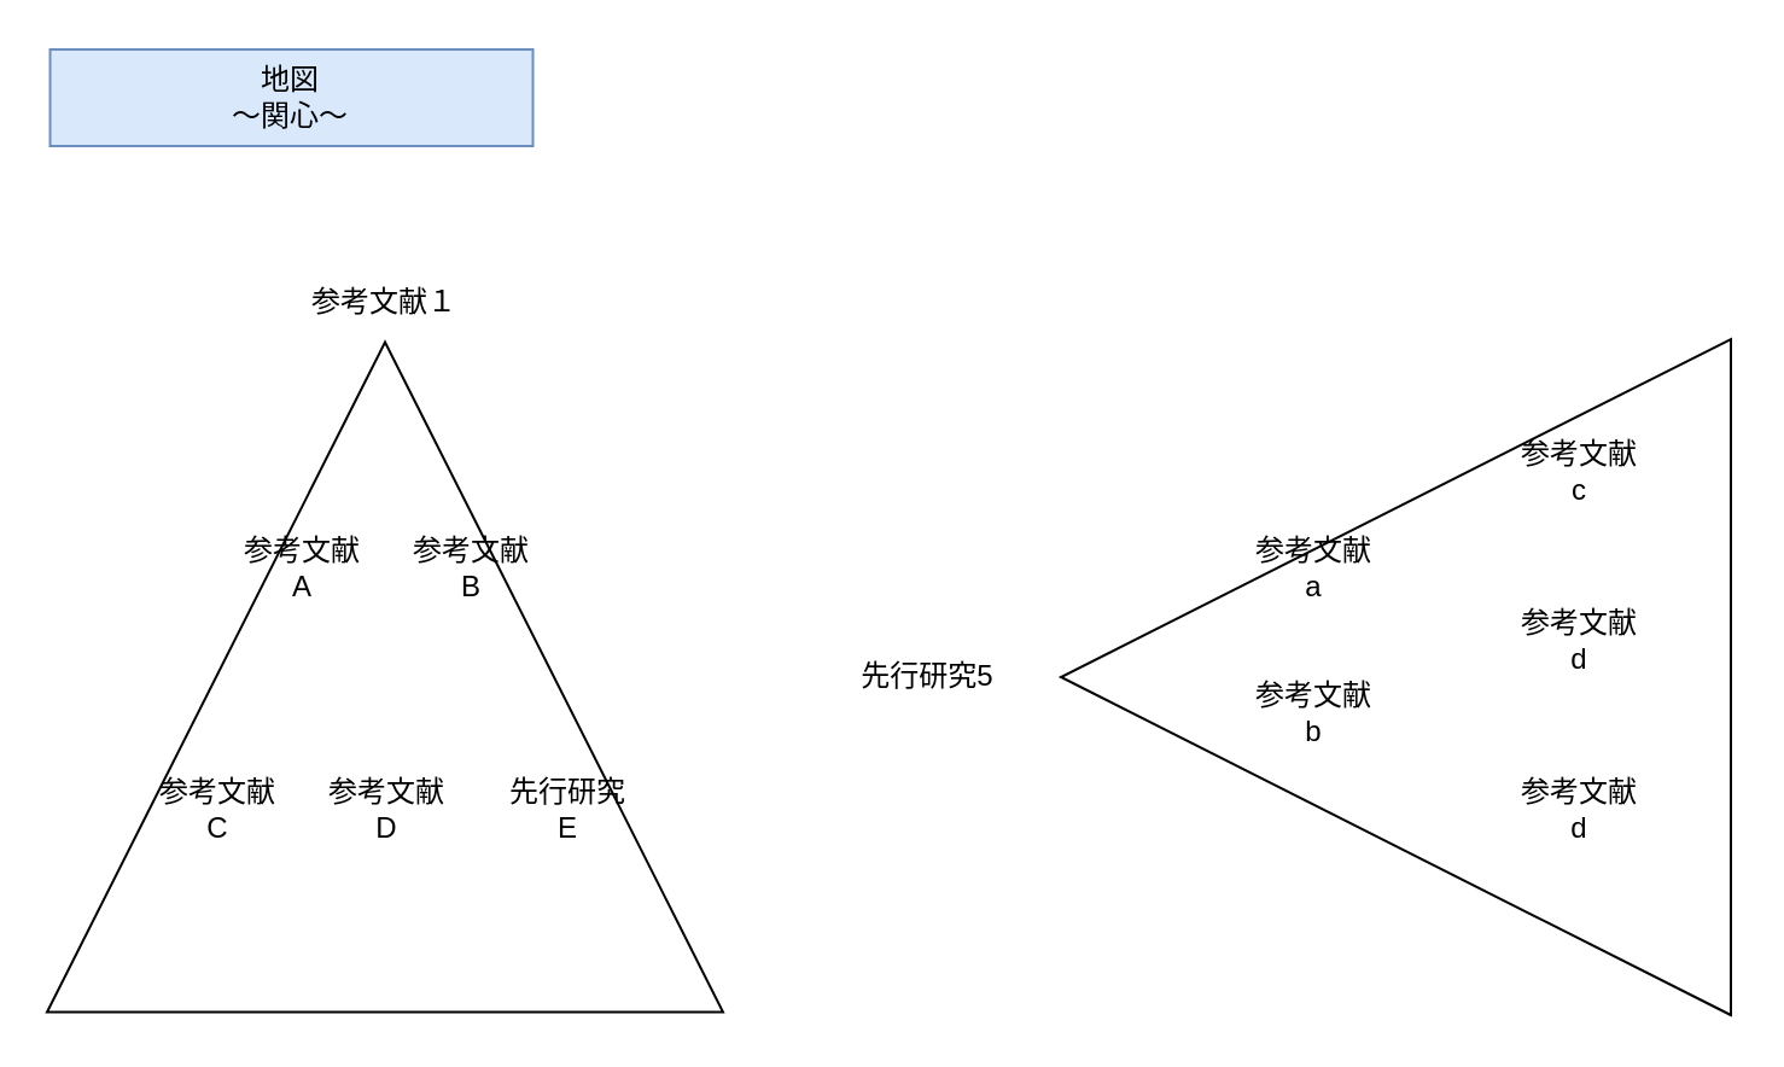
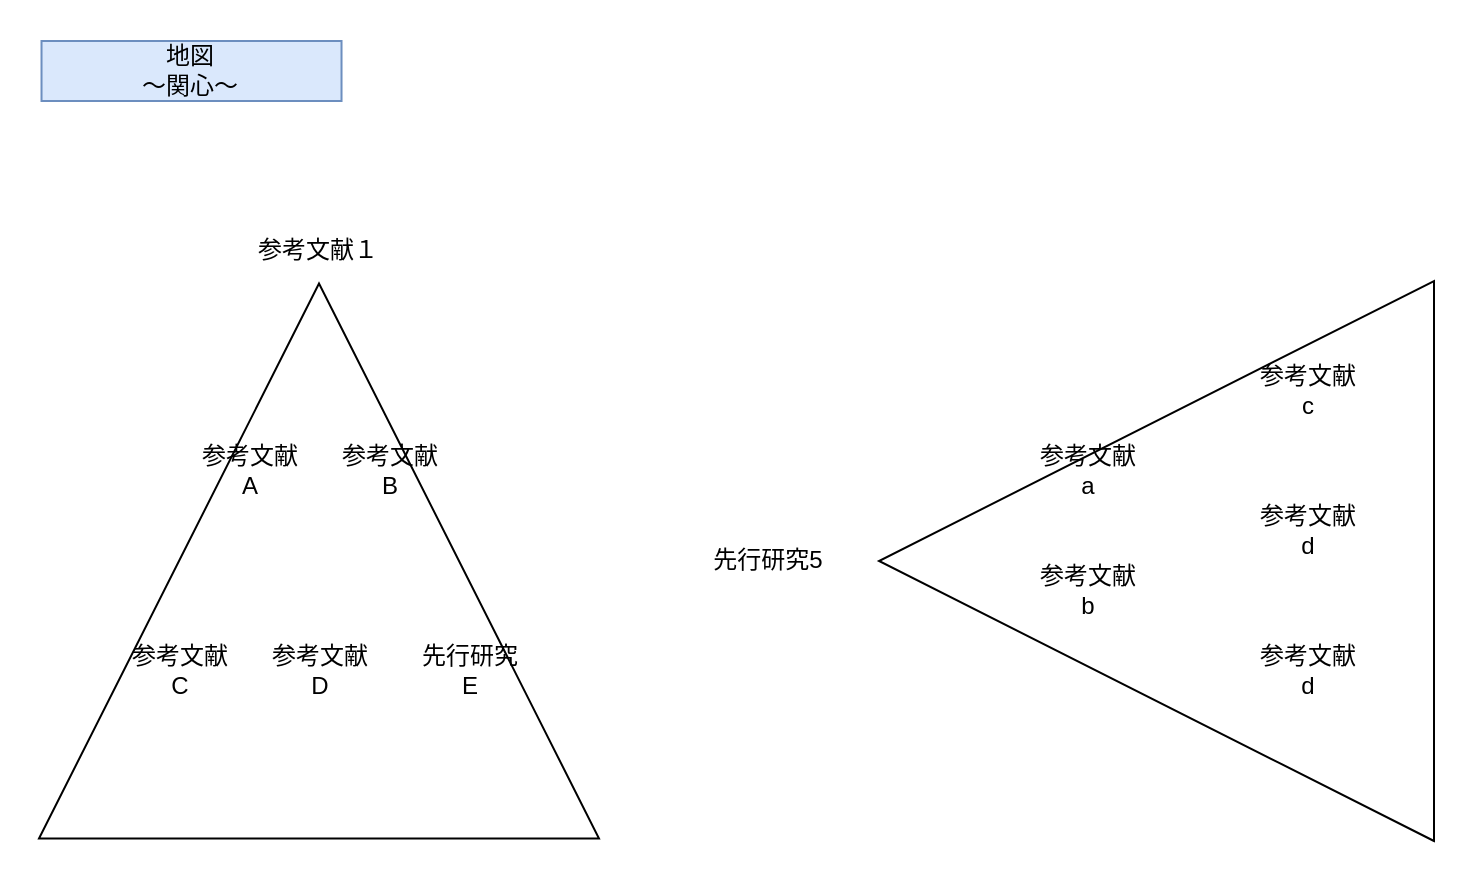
  <mxCell id="0" />
  <mxCell id="1" parent="0" />
- <mxCell id="2" value="地図&lt;div&gt;～関心～&lt;/div&gt;" style="text;html=1;align=center;verticalAlign=middle;whiteSpace=wrap;rounded=0;fillColor=#dae8fc;strokeColor=#6c8ebf;" parent="1" vertex="1"><mxGeometry x="20.26" y="20" width="200" height="40" as="geometry" /></mxCell>
+ <mxCell id="2" value="地図&lt;div&gt;～関心～&lt;/div&gt;" style="text;html=1;align=center;verticalAlign=middle;whiteSpace=wrap;rounded=0;fillColor=#dae8fc;strokeColor=#6c8ebf;" parent="1" vertex="1"><mxGeometry x="20.26" y="20" width="150" height="30" as="geometry" /></mxCell>
  <mxCell id="3" value="" style="triangle;whiteSpace=wrap;html=1;rotation=-90;" parent="1" vertex="1"><mxGeometry x="20.26" y="140" width="277.49" height="280" as="geometry" /></mxCell>
  <mxCell id="4" value="参考文献１" style="text;html=1;align=center;verticalAlign=middle;whiteSpace=wrap;rounded=0;" parent="1" vertex="1"><mxGeometry x="104" y="110" width="110" height="30" as="geometry" /></mxCell>
  <mxCell id="5" value="参考文献&lt;div&gt;A&lt;/div&gt;" style="text;html=1;align=center;verticalAlign=middle;whiteSpace=wrap;rounded=0;" parent="1" vertex="1"><mxGeometry x="70.26" y="220" width="110" height="30" as="geometry" /></mxCell>
  <mxCell id="6" value="参考文献&lt;div&gt;B&lt;/div&gt;" style="text;html=1;align=center;verticalAlign=middle;whiteSpace=wrap;rounded=0;" vertex="1" parent="1"><mxGeometry x="140.26" y="220" width="110" height="30" as="geometry" /></mxCell>
  <mxCell id="7" value="参考文献&lt;div&gt;C&lt;/div&gt;" style="text;html=1;align=center;verticalAlign=middle;whiteSpace=wrap;rounded=0;" vertex="1" parent="1"><mxGeometry x="35.26" y="320" width="110" height="30" as="geometry" /></mxCell>
  <mxCell id="8" value="参考文献&lt;div&gt;D&lt;/div&gt;" style="text;html=1;align=center;verticalAlign=middle;whiteSpace=wrap;rounded=0;" vertex="1" parent="1"><mxGeometry x="105.26" y="320" width="110" height="30" as="geometry" /></mxCell>
  <mxCell id="9" value="先行研究&lt;div&gt;E&lt;/div&gt;" style="text;html=1;align=center;verticalAlign=middle;whiteSpace=wrap;rounded=0;" vertex="1" parent="1"><mxGeometry x="180.26" y="320" width="110" height="30" as="geometry" /></mxCell>
  <mxCell id="10" value="" style="triangle;whiteSpace=wrap;html=1;rotation=-180;" vertex="1" parent="1"><mxGeometry x="439" y="140" width="277.49" height="280" as="geometry" /></mxCell>
  <mxCell id="11" value="先行研究5" style="text;html=1;align=center;verticalAlign=middle;whiteSpace=wrap;rounded=0;" vertex="1" parent="1"><mxGeometry x="329" y="265" width="110" height="30" as="geometry" /></mxCell>
  <mxCell id="12" value="参考文献&lt;div&gt;a&lt;/div&gt;" style="text;html=1;align=center;verticalAlign=middle;whiteSpace=wrap;rounded=0;" vertex="1" parent="1"><mxGeometry x="489" y="220" width="110" height="30" as="geometry" /></mxCell>
  <mxCell id="13" value="参考文献&lt;div&gt;b&lt;/div&gt;" style="text;html=1;align=center;verticalAlign=middle;whiteSpace=wrap;rounded=0;" vertex="1" parent="1"><mxGeometry x="489" y="280" width="110" height="30" as="geometry" /></mxCell>
  <mxCell id="14" value="参考文献&lt;div&gt;c&lt;/div&gt;" style="text;html=1;align=center;verticalAlign=middle;whiteSpace=wrap;rounded=0;" vertex="1" parent="1"><mxGeometry x="599" y="180" width="110" height="30" as="geometry" /></mxCell>
  <mxCell id="15" value="参考文献&lt;div&gt;d&lt;/div&gt;" style="text;html=1;align=center;verticalAlign=middle;whiteSpace=wrap;rounded=0;" vertex="1" parent="1"><mxGeometry x="599" y="250" width="110" height="30" as="geometry" /></mxCell>
  <mxCell id="16" value="参考文献&lt;div&gt;d&lt;/div&gt;" style="text;html=1;align=center;verticalAlign=middle;whiteSpace=wrap;rounded=0;" vertex="1" parent="1"><mxGeometry x="599" y="320" width="110" height="30" as="geometry" /></mxCell>
